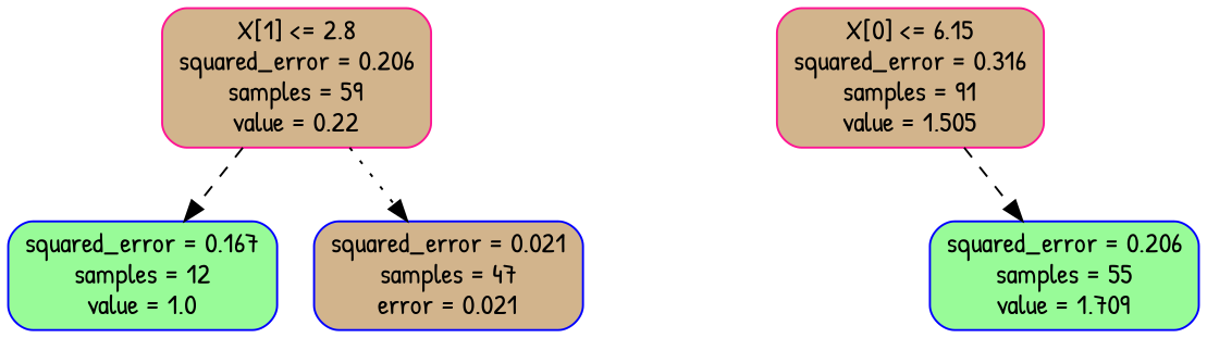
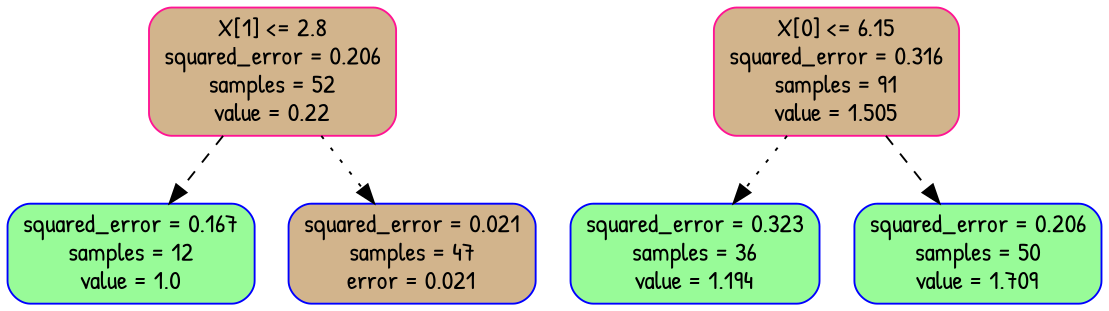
  digraph {
    fontname="Patrick Hand"
    node [color=blue fillcolor=tan fontname="Patrick Hand" shape=box style="filled, rounded"]
    edge [fontname="Patrick Hand" style=dashed]
-   n1 [color=deeppink label="X[1] <= 2.8\nsquared_error = 0.206\nsamples = 59\nvalue = 0.22"]
+   n1 [color=deeppink label="X[1] <= 2.8\nsquared_error = 0.206\nsamples = 52\nvalue = 0.22"]
    n2 [fillcolor=palegreen label="squared_error = 0.167\nsamples = 12\nvalue = 1.0"]
    n3 [label="squared_error = 0.021\nsamples = 47\nerror = 0.021"]
    n4 [color=deeppink label="X[0] <= 6.15\nsquared_error = 0.316\nsamples = 91\nvalue = 1.505"]
-   n6 [fillcolor=palegreen label="squared_error = 0.206\nsamples = 55\nvalue = 1.709"]
+   n5 [fillcolor=palegreen label="squared_error = 0.323\nsamples = 36\nvalue = 1.194"]
+   n6 [fillcolor=palegreen label="squared_error = 0.206\nsamples = 50\nvalue = 1.709"]
    n1 -> n2
    n1 -> n3 [style=dotted]
+   n4 -> n5 [style=dotted]
    n4 -> n6
  }
